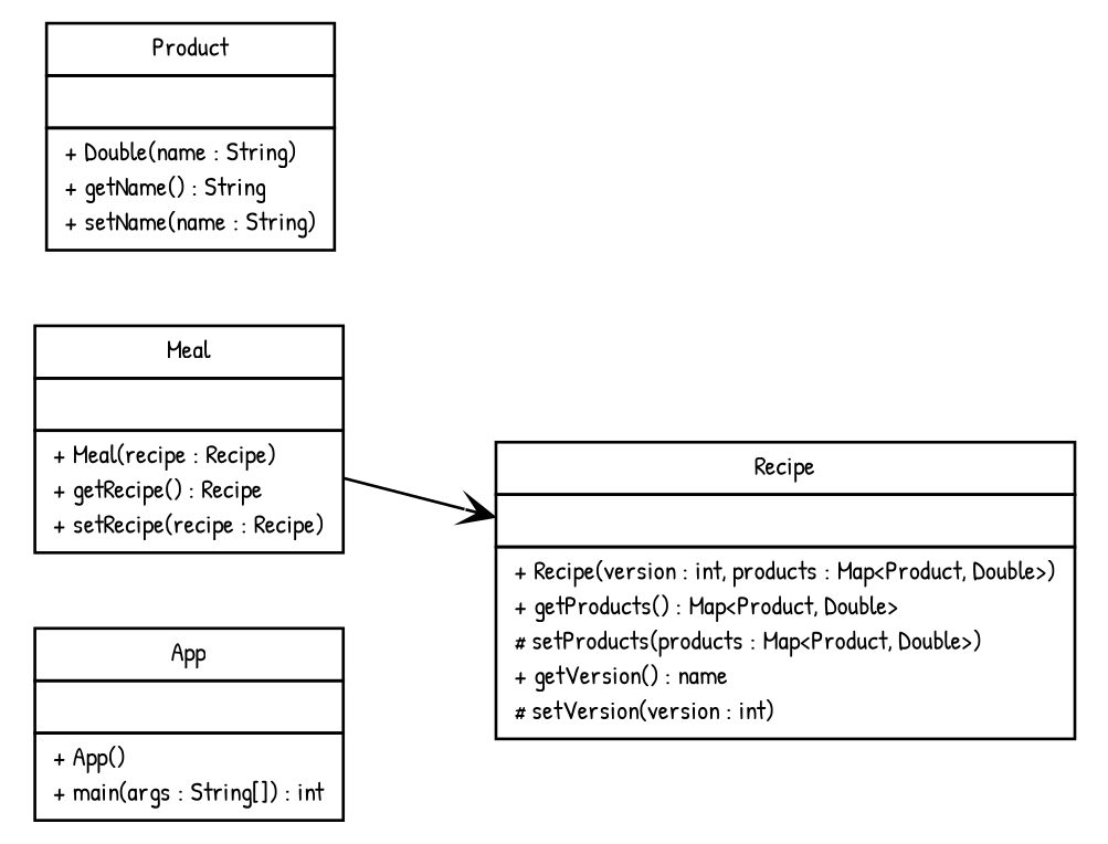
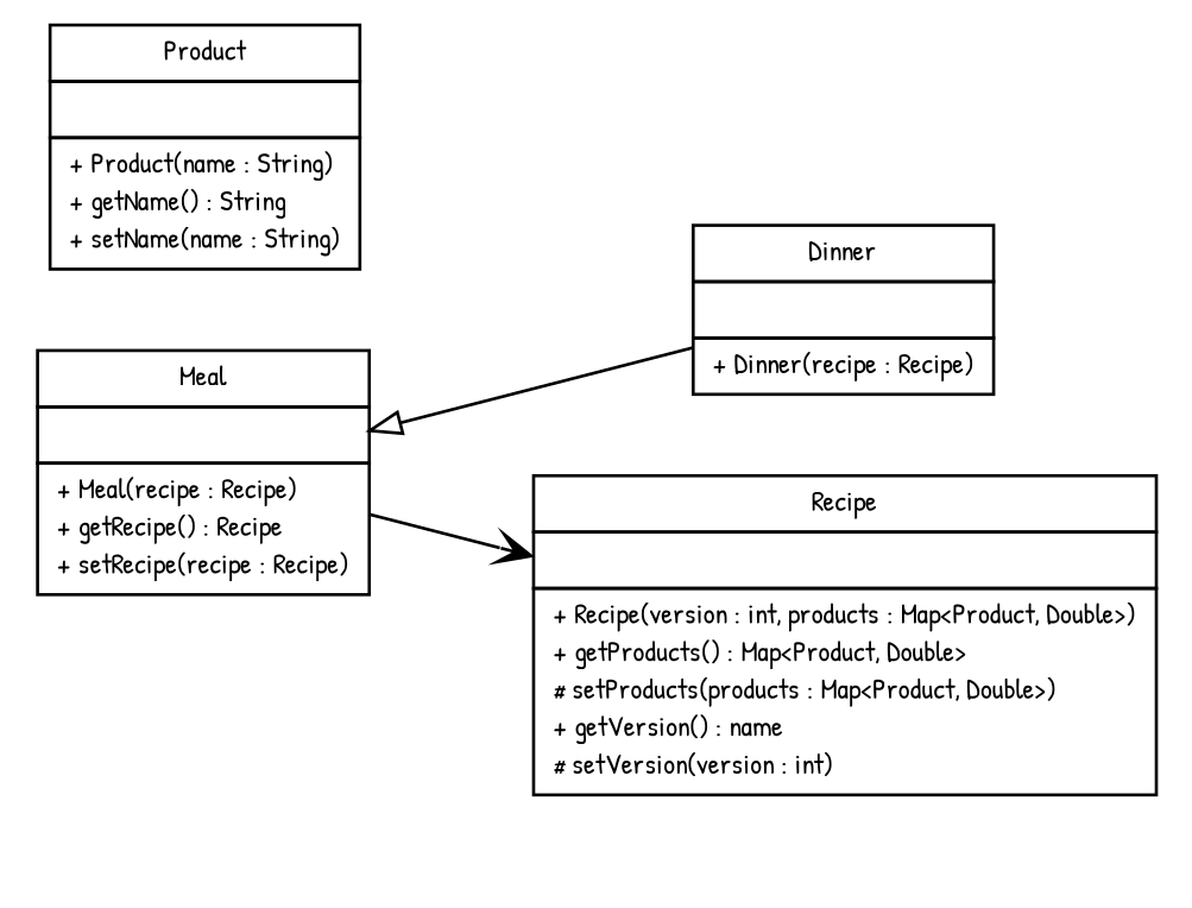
  digraph {
    fontname="Patrick Hand"
    nodesep=0.25
    rankdir=LR
    ranksep=0.5
    node [fontcolor=black fontname="Patrick Hand" fontsize=9.0 shape=plaintext]
    edge [fontname="Patrick Hand" headport=p labelfontname=Helvetica labelfontsize=10 tailport=p]
-   n1 [label=<<table title="org.nicepop.domain.App" border="0" cellborder="1" cellspacing="0" cellpadding="2" port="p" href="./App.html"> 		<tr><td><table border="0" cellspacing="0" cellpadding="1"> <tr><td align="center" balign="center"> App </td></tr> 		</table></td></tr> 		<tr><td><table border="0" cellspacing="0" cellpadding="1"> <tr><td align="left" balign="left">  </td></tr> 		</table></td></tr> 		<tr><td><table border="0" cellspacing="0" cellpadding="1"> <tr><td align="left" balign="left"> + App() </td></tr> <tr><td align="left" balign="left"> + main(args : String[]) : int </td></tr> 		</table></td></tr> 		</table>>]
-   n3 [label=<<table title="org.nicepop.domain.Product" border="0" cellborder="1" cellspacing="0" cellpadding="2" port="p" href="./Product.html"> 		<tr><td><table border="0" cellspacing="0" cellpadding="1"> <tr><td align="center" balign="center"> Product </td></tr> 		</table></td></tr> 		<tr><td><table border="0" cellspacing="0" cellpadding="1"> <tr><td align="left" balign="left">  </td></tr> 		</table></td></tr> 		<tr><td><table border="0" cellspacing="0" cellpadding="1"> <tr><td align="left" balign="left"> + Double(name : String) </td></tr> <tr><td align="left" balign="left"> + getName() : String </td></tr> <tr><td align="left" balign="left"> + setName(name : String) </td></tr> 		</table></td></tr> 		</table>>]
+   n2 [label=<<table title="org.nicepop.domain.Dinner" border="0" cellborder="1" cellspacing="0" cellpadding="2" port="p" href="./Dinner.html"> 		<tr><td><table border="0" cellspacing="0" cellpadding="1"> <tr><td align="center" balign="center"> Dinner </td></tr> 		</table></td></tr> 		<tr><td><table border="0" cellspacing="0" cellpadding="1"> <tr><td align="left" balign="left">  </td></tr> 		</table></td></tr> 		<tr><td><table border="0" cellspacing="0" cellpadding="1"> <tr><td align="left" balign="left"> + Dinner(recipe : Recipe) </td></tr> 		</table></td></tr> 		</table>>]
+   n3 [label=<<table title="org.nicepop.domain.Product" border="0" cellborder="1" cellspacing="0" cellpadding="2" port="p" href="./Product.html"> 		<tr><td><table border="0" cellspacing="0" cellpadding="1"> <tr><td align="center" balign="center"> Product </td></tr> 		</table></td></tr> 		<tr><td><table border="0" cellspacing="0" cellpadding="1"> <tr><td align="left" balign="left">  </td></tr> 		</table></td></tr> 		<tr><td><table border="0" cellspacing="0" cellpadding="1"> <tr><td align="left" balign="left"> + Product(name : String) </td></tr> <tr><td align="left" balign="left"> + getName() : String </td></tr> <tr><td align="left" balign="left"> + setName(name : String) </td></tr> 		</table></td></tr> 		</table>>]
    n4 [label=<<table title="org.nicepop.domain.Recipe" border="0" cellborder="1" cellspacing="0" cellpadding="2" port="p" href="./Recipe.html"> 		<tr><td><table border="0" cellspacing="0" cellpadding="1"> <tr><td align="center" balign="center"> Recipe </td></tr> 		</table></td></tr> 		<tr><td><table border="0" cellspacing="0" cellpadding="1"> <tr><td align="left" balign="left">  </td></tr> 		</table></td></tr> 		<tr><td><table border="0" cellspacing="0" cellpadding="1"> <tr><td align="left" balign="left"> + Recipe(version : int, products : Map&lt;Product, Double&gt;) </td></tr> <tr><td align="left" balign="left"> + getProducts() : Map&lt;Product, Double&gt; </td></tr> <tr><td align="left" balign="left"> # setProducts(products : Map&lt;Product, Double&gt;) </td></tr> <tr><td align="left" balign="left"> + getVersion() : name </td></tr> <tr><td align="left" balign="left"> # setVersion(version : int) </td></tr> 		</table></td></tr> 		</table>>]
    n5 [label=<<table title="org.nicepop.domain.Meal" border="0" cellborder="1" cellspacing="0" cellpadding="2" port="p" href="./Meal.html"> 		<tr><td><table border="0" cellspacing="0" cellpadding="1"> <tr><td align="center" balign="center"> Meal </td></tr> 		</table></td></tr> 		<tr><td><table border="0" cellspacing="0" cellpadding="1"> <tr><td align="left" balign="left">  </td></tr> 		</table></td></tr> 		<tr><td><table border="0" cellspacing="0" cellpadding="1"> <tr><td align="left" balign="left"> + Meal(recipe : Recipe) </td></tr> <tr><td align="left" balign="left"> + getRecipe() : Recipe </td></tr> <tr><td align="left" balign="left"> + setRecipe(recipe : Recipe) </td></tr> 		</table></td></tr> 		</table>>]
+   n5 -> n2 [arrowtail=empty dir=back fontsize=10]
    n5 -> n4 [arrowhead=open color=black fontcolor=black fontsize=10.0]
  }
